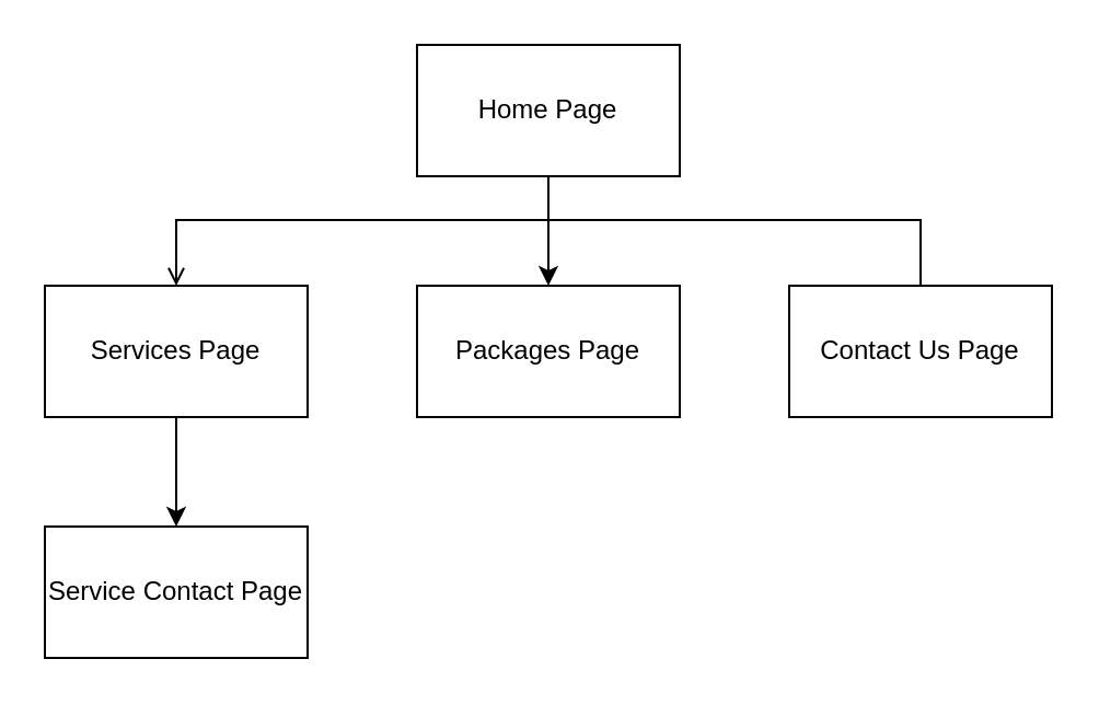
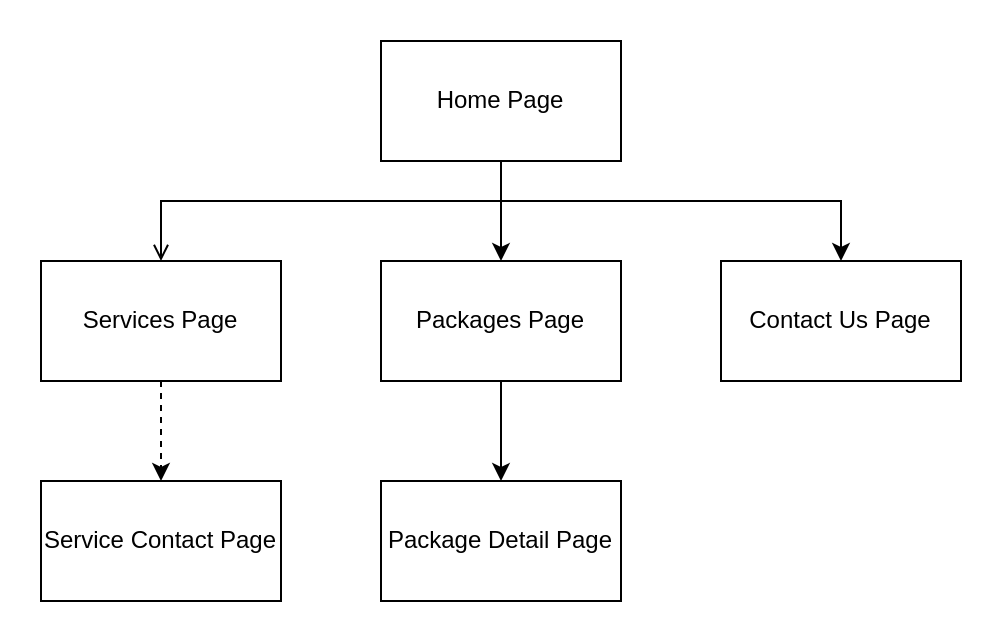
  <mxCell id="0" />
  <mxCell id="1" parent="0" />
  <mxCell id="2" style="edgeStyle=orthogonalEdgeStyle;rounded=0;orthogonalLoop=1;jettySize=auto;html=1;entryX=0.5;entryY=0;entryDx=0;entryDy=0;" edge="1" parent="1" source="5" target="9"><mxGeometry relative="1" as="geometry" /></mxCell>
  <mxCell id="3" style="edgeStyle=orthogonalEdgeStyle;rounded=0;orthogonalLoop=1;jettySize=auto;html=1;entryX=0.5;entryY=0;entryDx=0;entryDy=0;endArrow=open;" edge="1" parent="1" source="5" target="7"><mxGeometry relative="1" as="geometry"><Array as="points"><mxPoint x="250" y="100" /><mxPoint x="80" y="100" /></Array></mxGeometry></mxCell>
- <mxCell id="4" style="edgeStyle=orthogonalEdgeStyle;rounded=0;orthogonalLoop=1;jettySize=auto;html=1;entryX=0.5;entryY=0;entryDx=0;entryDy=0;endArrow=none;" edge="1" parent="1" source="5" target="10"><mxGeometry relative="1" as="geometry"><Array as="points"><mxPoint x="250" y="100" /><mxPoint x="420" y="100" /></Array></mxGeometry></mxCell>
+ <mxCell id="4" style="edgeStyle=orthogonalEdgeStyle;rounded=0;orthogonalLoop=1;jettySize=auto;html=1;entryX=0.5;entryY=0;entryDx=0;entryDy=0;" edge="1" parent="1" source="5" target="10"><mxGeometry relative="1" as="geometry"><Array as="points"><mxPoint x="250" y="100" /><mxPoint x="420" y="100" /></Array></mxGeometry></mxCell>
  <mxCell id="5" value="Home Page" style="rounded=0;whiteSpace=wrap;html=1;" vertex="1" parent="1"><mxGeometry x="190" y="20" width="120" height="60" as="geometry" /></mxCell>
- <mxCell id="6" style="edgeStyle=orthogonalEdgeStyle;rounded=0;orthogonalLoop=1;jettySize=auto;html=1;entryX=0.5;entryY=0;entryDx=0;entryDy=0;" edge="1" parent="1" source="7" target="11"><mxGeometry relative="1" as="geometry" /></mxCell>
+ <mxCell id="6" style="edgeStyle=orthogonalEdgeStyle;rounded=0;orthogonalLoop=1;jettySize=auto;html=1;entryX=0.5;entryY=0;entryDx=0;entryDy=0;dashed=1;" edge="1" parent="1" source="7" target="11"><mxGeometry relative="1" as="geometry" /></mxCell>
  <mxCell id="7" value="Services Page" style="rounded=0;whiteSpace=wrap;html=1;" vertex="1" parent="1"><mxGeometry x="20" y="130" width="120" height="60" as="geometry" /></mxCell>
+ <mxCell id="8" style="edgeStyle=orthogonalEdgeStyle;rounded=0;orthogonalLoop=1;jettySize=auto;html=1;entryX=0.5;entryY=0;entryDx=0;entryDy=0;" edge="1" parent="1" source="9" target="12"><mxGeometry relative="1" as="geometry" /></mxCell>
  <mxCell id="9" value="Packages Page" style="rounded=0;whiteSpace=wrap;html=1;" vertex="1" parent="1"><mxGeometry x="190" y="130" width="120" height="60" as="geometry" /></mxCell>
  <mxCell id="10" value="Contact Us Page" style="rounded=0;whiteSpace=wrap;html=1;" vertex="1" parent="1"><mxGeometry x="360" y="130" width="120" height="60" as="geometry" /></mxCell>
  <mxCell id="11" value="Service Contact Page" style="rounded=0;whiteSpace=wrap;html=1;" vertex="1" parent="1"><mxGeometry x="20" y="240" width="120" height="60" as="geometry" /></mxCell>
+ <mxCell id="12" value="Package Detail Page" style="rounded=0;whiteSpace=wrap;html=1;" vertex="1" parent="1"><mxGeometry x="190" y="240" width="120" height="60" as="geometry" /></mxCell>
